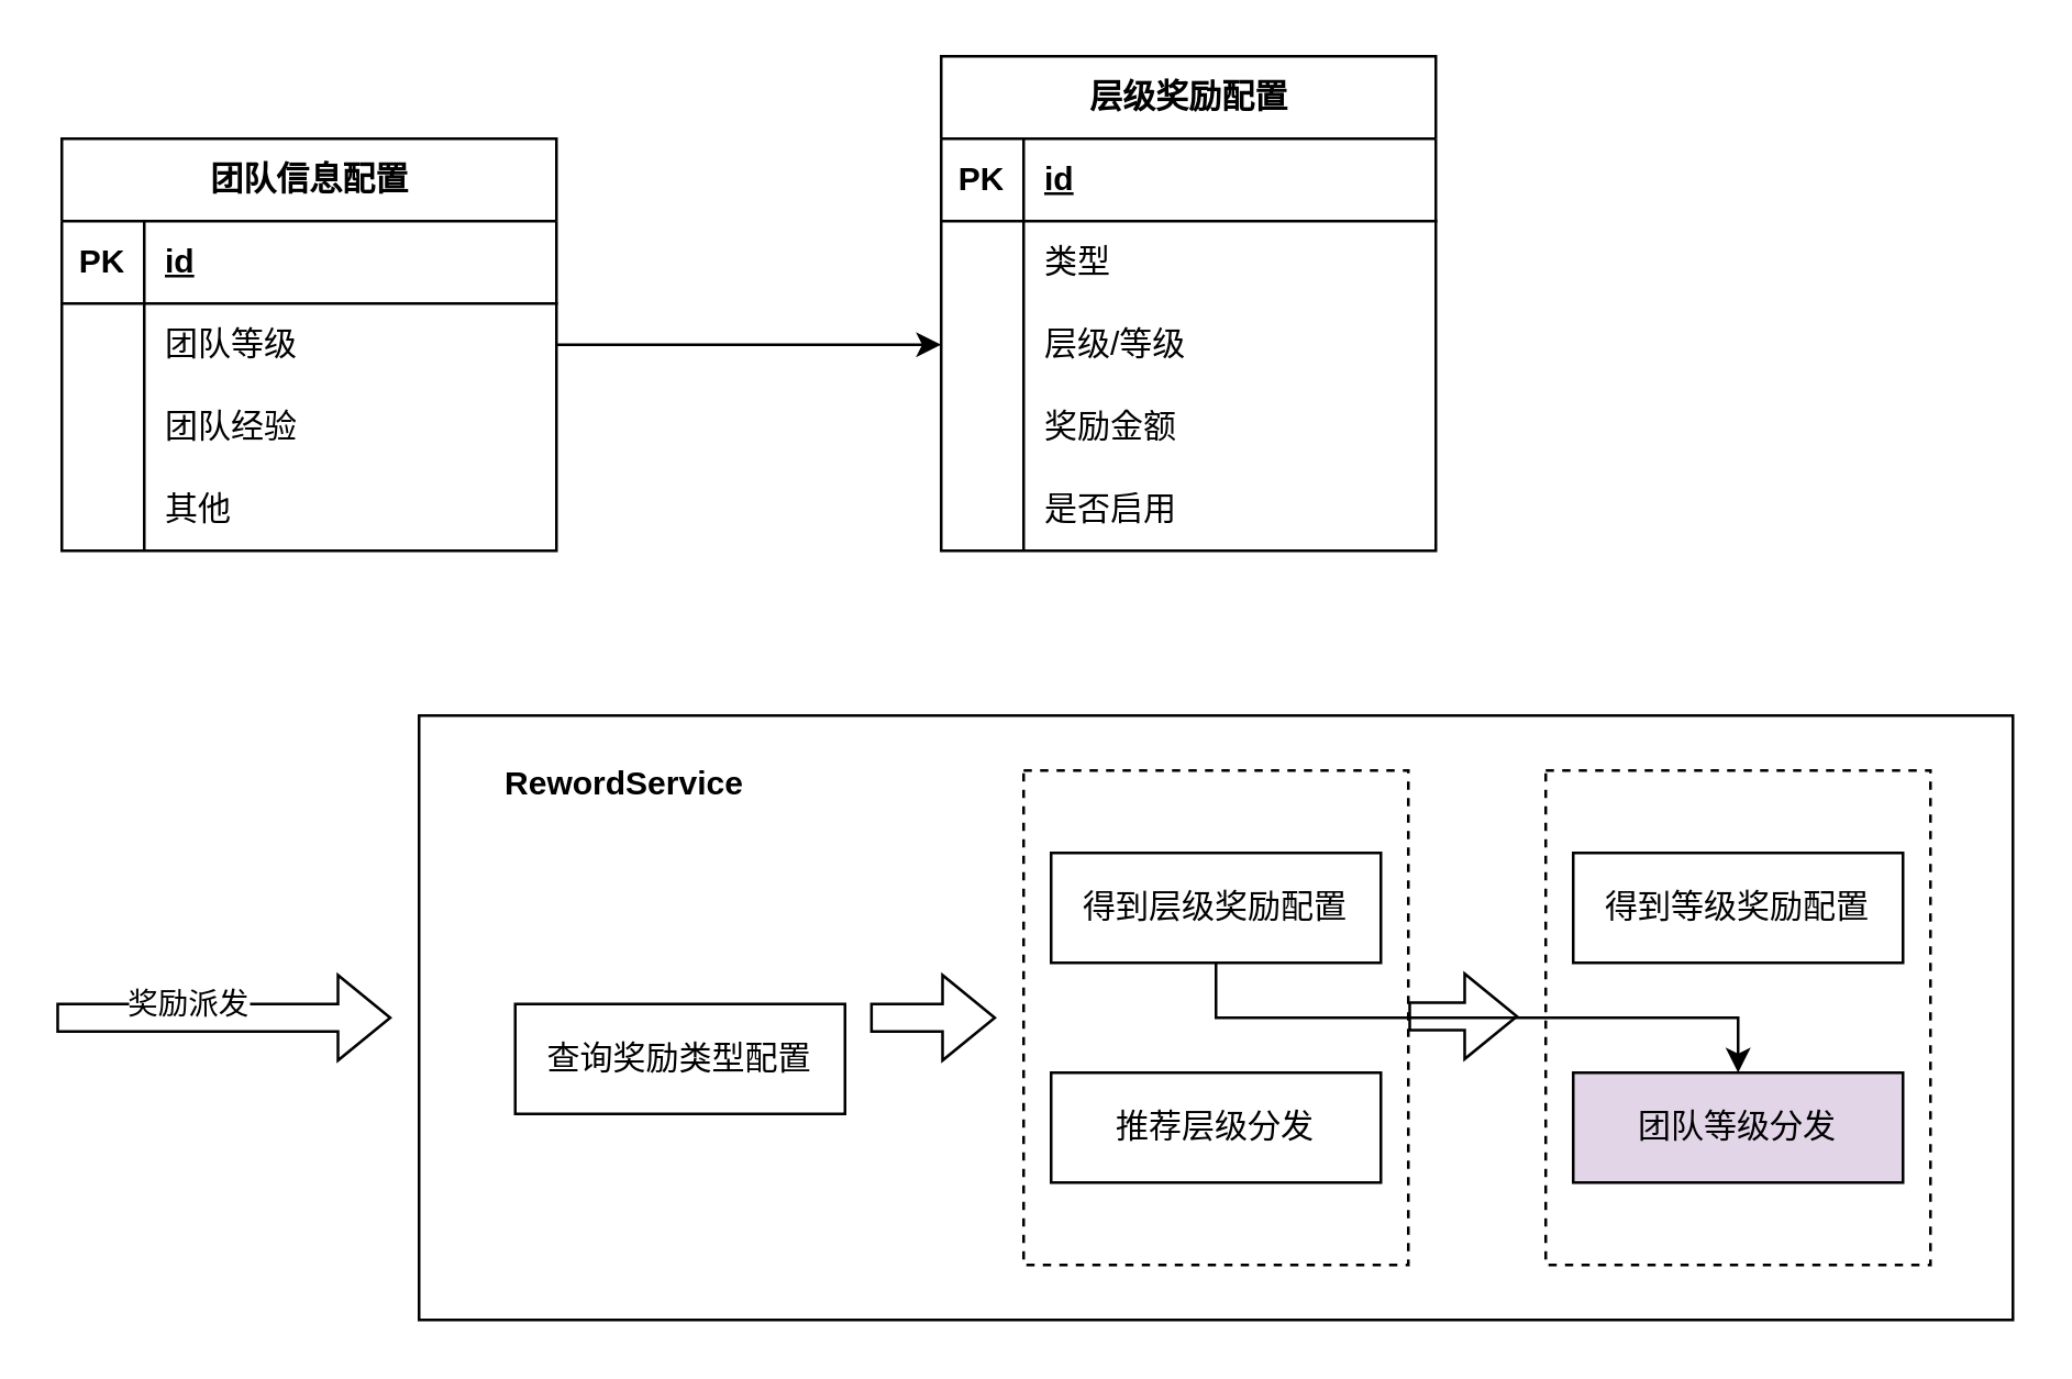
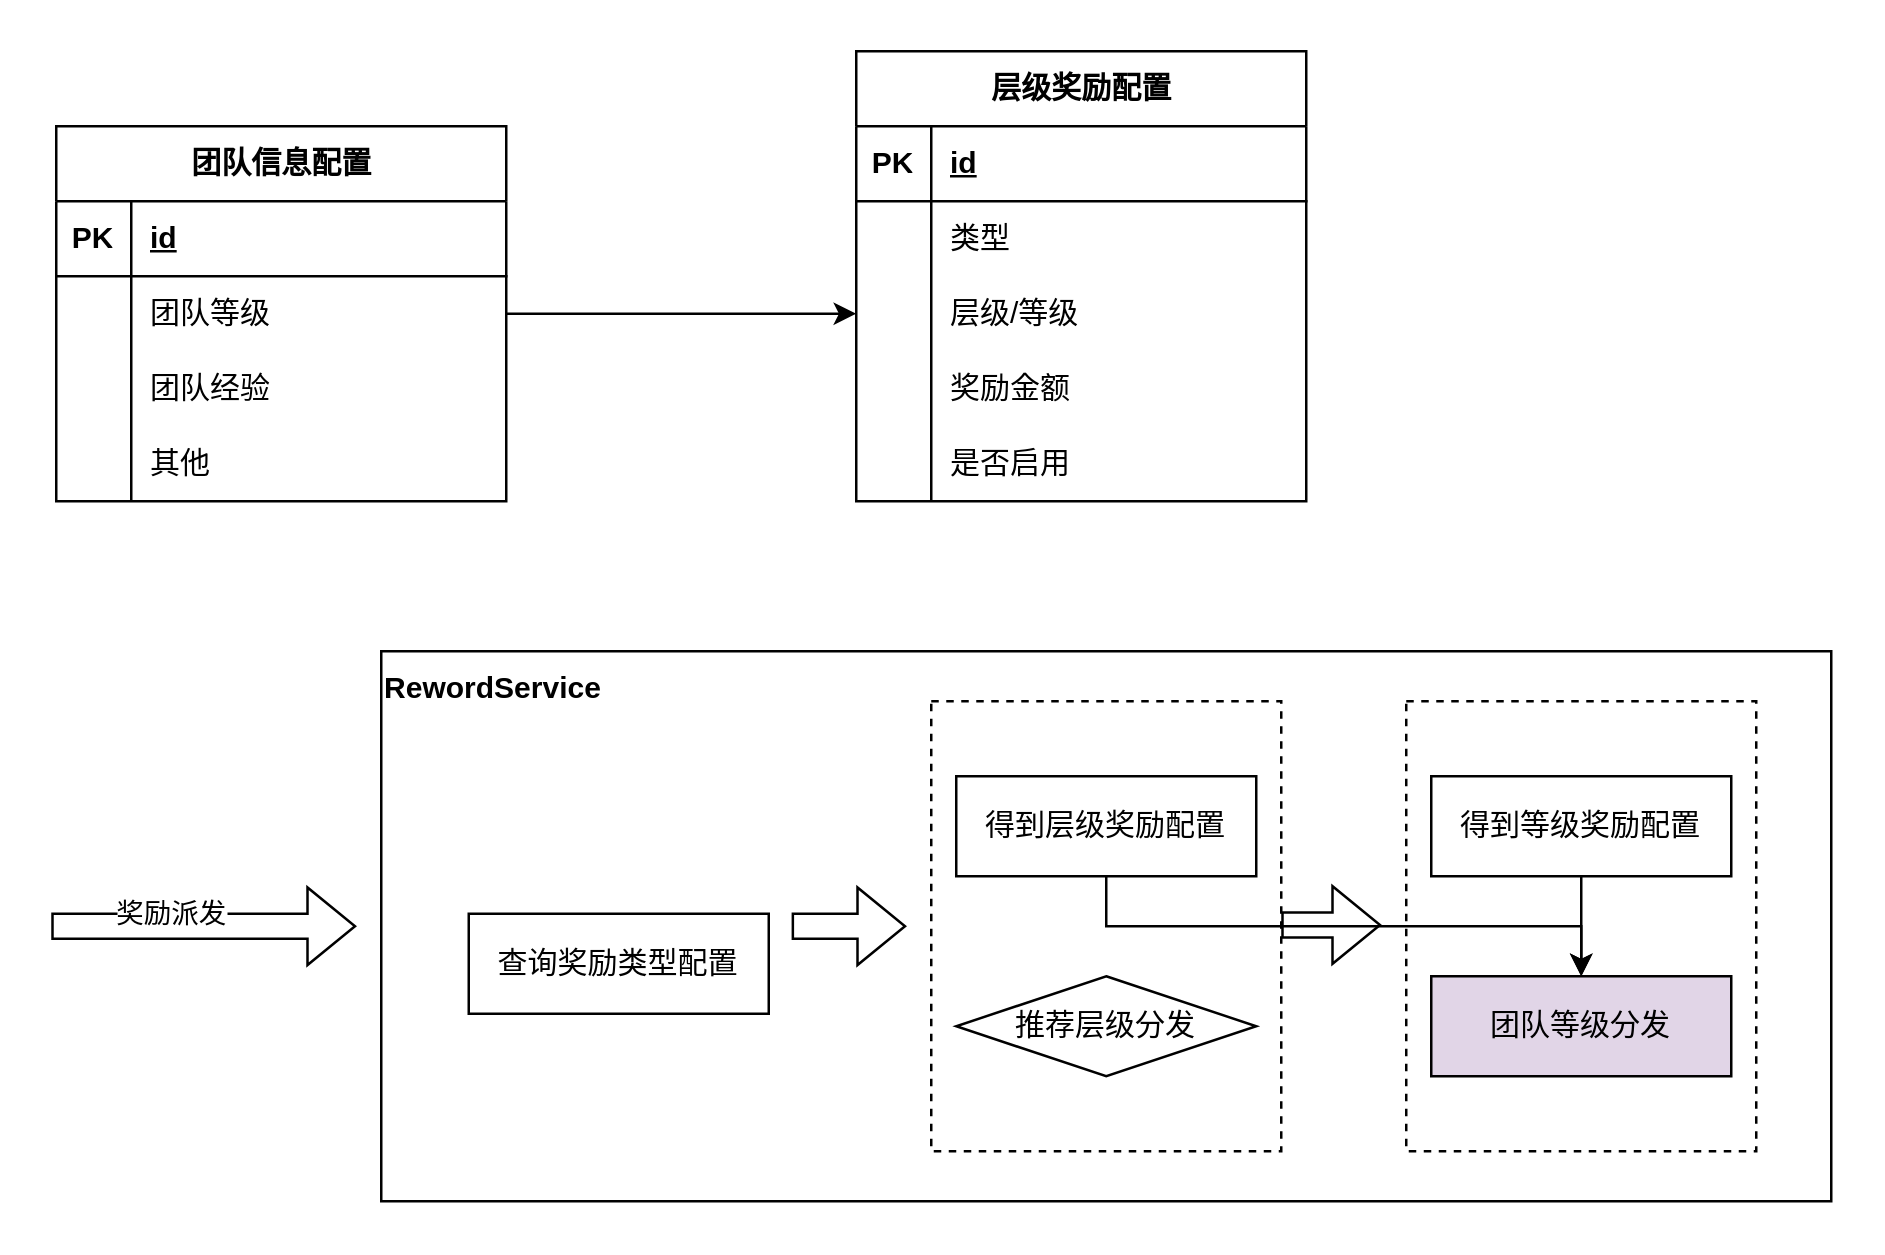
  <mxCell id="0" />
  <mxCell id="1" parent="0" />
  <mxCell id="2" value="" style="rounded=0;whiteSpace=wrap;html=1;fillColor=none;" vertex="1" parent="1"><mxGeometry x="152" y="260" width="580" height="220" as="geometry" /></mxCell>
  <mxCell id="3" value="" style="rounded=0;whiteSpace=wrap;html=1;fillColor=none;dashed=1;" vertex="1" parent="1"><mxGeometry x="372" y="280" width="140" height="180" as="geometry" /></mxCell>
  <mxCell id="4" value="层级奖励配置" style="shape=table;startSize=30;container=1;collapsible=1;childLayout=tableLayout;fixedRows=1;rowLines=0;fontStyle=1;align=center;resizeLast=1;html=1;" vertex="1" parent="1"><mxGeometry x="342" y="20" width="180" height="180" as="geometry"><mxRectangle x="140" y="100" width="110" height="30" as="alternateBounds" /></mxGeometry></mxCell>
  <mxCell id="5" value="" style="shape=tableRow;horizontal=0;startSize=0;swimlaneHead=0;swimlaneBody=0;fillColor=none;collapsible=0;dropTarget=0;points=[[0,0.5],[1,0.5]];portConstraint=eastwest;top=0;left=0;right=0;bottom=1;" vertex="1" parent="4"><mxGeometry y="30" width="180" height="30" as="geometry" /></mxCell>
  <mxCell id="6" value="PK" style="shape=partialRectangle;connectable=0;fillColor=none;top=0;left=0;bottom=0;right=0;fontStyle=1;overflow=hidden;whiteSpace=wrap;html=1;" vertex="1" parent="5"><mxGeometry width="30" height="30" as="geometry"><mxRectangle width="30" height="30" as="alternateBounds" /></mxGeometry></mxCell>
  <mxCell id="7" value="id" style="shape=partialRectangle;connectable=0;fillColor=none;top=0;left=0;bottom=0;right=0;align=left;spacingLeft=6;fontStyle=5;overflow=hidden;whiteSpace=wrap;html=1;" vertex="1" parent="5"><mxGeometry x="30" width="150" height="30" as="geometry"><mxRectangle width="150" height="30" as="alternateBounds" /></mxGeometry></mxCell>
  <mxCell id="8" value="" style="shape=tableRow;horizontal=0;startSize=0;swimlaneHead=0;swimlaneBody=0;fillColor=none;collapsible=0;dropTarget=0;points=[[0,0.5],[1,0.5]];portConstraint=eastwest;top=0;left=0;right=0;bottom=0;" vertex="1" parent="4"><mxGeometry y="60" width="180" height="30" as="geometry" /></mxCell>
  <mxCell id="9" value="" style="shape=partialRectangle;connectable=0;fillColor=none;top=0;left=0;bottom=0;right=0;editable=1;overflow=hidden;whiteSpace=wrap;html=1;" vertex="1" parent="8"><mxGeometry width="30" height="30" as="geometry"><mxRectangle width="30" height="30" as="alternateBounds" /></mxGeometry></mxCell>
  <mxCell id="10" value="类型" style="shape=partialRectangle;connectable=0;fillColor=none;top=0;left=0;bottom=0;right=0;align=left;spacingLeft=6;overflow=hidden;whiteSpace=wrap;html=1;" vertex="1" parent="8"><mxGeometry x="30" width="150" height="30" as="geometry"><mxRectangle width="150" height="30" as="alternateBounds" /></mxGeometry></mxCell>
  <mxCell id="11" value="" style="shape=tableRow;horizontal=0;startSize=0;swimlaneHead=0;swimlaneBody=0;fillColor=none;collapsible=0;dropTarget=0;points=[[0,0.5],[1,0.5]];portConstraint=eastwest;top=0;left=0;right=0;bottom=0;" vertex="1" parent="4"><mxGeometry y="90" width="180" height="30" as="geometry" /></mxCell>
  <mxCell id="12" value="" style="shape=partialRectangle;connectable=0;fillColor=none;top=0;left=0;bottom=0;right=0;editable=1;overflow=hidden;whiteSpace=wrap;html=1;" vertex="1" parent="11"><mxGeometry width="30" height="30" as="geometry"><mxRectangle width="30" height="30" as="alternateBounds" /></mxGeometry></mxCell>
  <mxCell id="13" value="层级/等级" style="shape=partialRectangle;connectable=0;fillColor=none;top=0;left=0;bottom=0;right=0;align=left;spacingLeft=6;overflow=hidden;whiteSpace=wrap;html=1;" vertex="1" parent="11"><mxGeometry x="30" width="150" height="30" as="geometry"><mxRectangle width="150" height="30" as="alternateBounds" /></mxGeometry></mxCell>
  <mxCell id="14" value="" style="shape=tableRow;horizontal=0;startSize=0;swimlaneHead=0;swimlaneBody=0;fillColor=none;collapsible=0;dropTarget=0;points=[[0,0.5],[1,0.5]];portConstraint=eastwest;top=0;left=0;right=0;bottom=0;" vertex="1" parent="4"><mxGeometry y="120" width="180" height="30" as="geometry" /></mxCell>
  <mxCell id="15" value="" style="shape=partialRectangle;connectable=0;fillColor=none;top=0;left=0;bottom=0;right=0;editable=1;overflow=hidden;whiteSpace=wrap;html=1;" vertex="1" parent="14"><mxGeometry width="30" height="30" as="geometry"><mxRectangle width="30" height="30" as="alternateBounds" /></mxGeometry></mxCell>
  <mxCell id="16" value="奖励金额" style="shape=partialRectangle;connectable=0;fillColor=none;top=0;left=0;bottom=0;right=0;align=left;spacingLeft=6;overflow=hidden;whiteSpace=wrap;html=1;" vertex="1" parent="14"><mxGeometry x="30" width="150" height="30" as="geometry"><mxRectangle width="150" height="30" as="alternateBounds" /></mxGeometry></mxCell>
  <mxCell id="17" style="shape=tableRow;horizontal=0;startSize=0;swimlaneHead=0;swimlaneBody=0;fillColor=none;collapsible=0;dropTarget=0;points=[[0,0.5],[1,0.5]];portConstraint=eastwest;top=0;left=0;right=0;bottom=0;" vertex="1" parent="4"><mxGeometry y="150" width="180" height="30" as="geometry" /></mxCell>
  <mxCell id="18" style="shape=partialRectangle;connectable=0;fillColor=none;top=0;left=0;bottom=0;right=0;editable=1;overflow=hidden;whiteSpace=wrap;html=1;" vertex="1" parent="17"><mxGeometry width="30" height="30" as="geometry"><mxRectangle width="30" height="30" as="alternateBounds" /></mxGeometry></mxCell>
  <mxCell id="19" value="是否启用" style="shape=partialRectangle;connectable=0;fillColor=none;top=0;left=0;bottom=0;right=0;align=left;spacingLeft=6;overflow=hidden;whiteSpace=wrap;html=1;" vertex="1" parent="17"><mxGeometry x="30" width="150" height="30" as="geometry"><mxRectangle width="150" height="30" as="alternateBounds" /></mxGeometry></mxCell>
  <mxCell id="20" value="团队信息配置" style="shape=table;startSize=30;container=1;collapsible=1;childLayout=tableLayout;fixedRows=1;rowLines=0;fontStyle=1;align=center;resizeLast=1;html=1;" vertex="1" parent="1"><mxGeometry x="22" y="50" width="180" height="150" as="geometry" /></mxCell>
  <mxCell id="21" value="" style="shape=tableRow;horizontal=0;startSize=0;swimlaneHead=0;swimlaneBody=0;fillColor=none;collapsible=0;dropTarget=0;points=[[0,0.5],[1,0.5]];portConstraint=eastwest;top=0;left=0;right=0;bottom=1;" vertex="1" parent="20"><mxGeometry y="30" width="180" height="30" as="geometry" /></mxCell>
  <mxCell id="22" value="PK" style="shape=partialRectangle;connectable=0;fillColor=none;top=0;left=0;bottom=0;right=0;fontStyle=1;overflow=hidden;whiteSpace=wrap;html=1;" vertex="1" parent="21"><mxGeometry width="30" height="30" as="geometry"><mxRectangle width="30" height="30" as="alternateBounds" /></mxGeometry></mxCell>
  <mxCell id="23" value="id" style="shape=partialRectangle;connectable=0;fillColor=none;top=0;left=0;bottom=0;right=0;align=left;spacingLeft=6;fontStyle=5;overflow=hidden;whiteSpace=wrap;html=1;" vertex="1" parent="21"><mxGeometry x="30" width="150" height="30" as="geometry"><mxRectangle width="150" height="30" as="alternateBounds" /></mxGeometry></mxCell>
  <mxCell id="24" value="" style="shape=tableRow;horizontal=0;startSize=0;swimlaneHead=0;swimlaneBody=0;fillColor=none;collapsible=0;dropTarget=0;points=[[0,0.5],[1,0.5]];portConstraint=eastwest;top=0;left=0;right=0;bottom=0;" vertex="1" parent="20"><mxGeometry y="60" width="180" height="30" as="geometry" /></mxCell>
  <mxCell id="25" value="" style="shape=partialRectangle;connectable=0;fillColor=none;top=0;left=0;bottom=0;right=0;editable=1;overflow=hidden;whiteSpace=wrap;html=1;" vertex="1" parent="24"><mxGeometry width="30" height="30" as="geometry"><mxRectangle width="30" height="30" as="alternateBounds" /></mxGeometry></mxCell>
  <mxCell id="26" value="团队等级" style="shape=partialRectangle;connectable=0;fillColor=none;top=0;left=0;bottom=0;right=0;align=left;spacingLeft=6;overflow=hidden;whiteSpace=wrap;html=1;" vertex="1" parent="24"><mxGeometry x="30" width="150" height="30" as="geometry"><mxRectangle width="150" height="30" as="alternateBounds" /></mxGeometry></mxCell>
  <mxCell id="27" value="" style="shape=tableRow;horizontal=0;startSize=0;swimlaneHead=0;swimlaneBody=0;fillColor=none;collapsible=0;dropTarget=0;points=[[0,0.5],[1,0.5]];portConstraint=eastwest;top=0;left=0;right=0;bottom=0;" vertex="1" parent="20"><mxGeometry y="90" width="180" height="30" as="geometry" /></mxCell>
  <mxCell id="28" value="" style="shape=partialRectangle;connectable=0;fillColor=none;top=0;left=0;bottom=0;right=0;editable=1;overflow=hidden;whiteSpace=wrap;html=1;" vertex="1" parent="27"><mxGeometry width="30" height="30" as="geometry"><mxRectangle width="30" height="30" as="alternateBounds" /></mxGeometry></mxCell>
  <mxCell id="29" value="团队经验" style="shape=partialRectangle;connectable=0;fillColor=none;top=0;left=0;bottom=0;right=0;align=left;spacingLeft=6;overflow=hidden;whiteSpace=wrap;html=1;" vertex="1" parent="27"><mxGeometry x="30" width="150" height="30" as="geometry"><mxRectangle width="150" height="30" as="alternateBounds" /></mxGeometry></mxCell>
  <mxCell id="30" value="" style="shape=tableRow;horizontal=0;startSize=0;swimlaneHead=0;swimlaneBody=0;fillColor=none;collapsible=0;dropTarget=0;points=[[0,0.5],[1,0.5]];portConstraint=eastwest;top=0;left=0;right=0;bottom=0;" vertex="1" parent="20"><mxGeometry y="120" width="180" height="30" as="geometry" /></mxCell>
  <mxCell id="31" value="" style="shape=partialRectangle;connectable=0;fillColor=none;top=0;left=0;bottom=0;right=0;editable=1;overflow=hidden;whiteSpace=wrap;html=1;" vertex="1" parent="30"><mxGeometry width="30" height="30" as="geometry"><mxRectangle width="30" height="30" as="alternateBounds" /></mxGeometry></mxCell>
  <mxCell id="32" value="其他" style="shape=partialRectangle;connectable=0;fillColor=none;top=0;left=0;bottom=0;right=0;align=left;spacingLeft=6;overflow=hidden;whiteSpace=wrap;html=1;" vertex="1" parent="30"><mxGeometry x="30" width="150" height="30" as="geometry"><mxRectangle width="150" height="30" as="alternateBounds" /></mxGeometry></mxCell>
  <mxCell id="33" style="edgeStyle=orthogonalEdgeStyle;rounded=0;orthogonalLoop=1;jettySize=auto;html=1;exitX=1;exitY=0.5;exitDx=0;exitDy=0;" edge="1" parent="1" source="24" target="11"><mxGeometry relative="1" as="geometry" /></mxCell>
  <mxCell id="34" value="查询奖励类型配置" style="rounded=0;whiteSpace=wrap;html=1;" vertex="1" parent="1"><mxGeometry x="187" y="365" width="120" height="40" as="geometry" /></mxCell>
  <mxCell id="35" style="edgeStyle=orthogonalEdgeStyle;rounded=0;orthogonalLoop=1;jettySize=auto;html=1;exitX=0.5;exitY=1;exitDx=0;exitDy=0;" edge="1" parent="1" source="36" target="40"><mxGeometry relative="1" as="geometry" /></mxCell>
  <mxCell id="36" value="得到层级奖励配置" style="rounded=0;whiteSpace=wrap;html=1;" vertex="1" parent="1"><mxGeometry x="382" y="310" width="120" height="40" as="geometry" /></mxCell>
- <mxCell id="37" value="推荐层级分发" style="rounded=0;whiteSpace=wrap;html=1;" vertex="1" parent="1"><mxGeometry x="382" y="390" width="120" height="40" as="geometry" /></mxCell>
+ <mxCell id="37" value="推荐层级分发" style="rhombus;whiteSpace=wrap;html=1;" vertex="1" parent="1"><mxGeometry x="382" y="390" width="120" height="40" as="geometry" /></mxCell>
+ <mxCell id="38" style="edgeStyle=orthogonalEdgeStyle;rounded=0;orthogonalLoop=1;jettySize=auto;html=1;exitX=0.5;exitY=1;exitDx=0;exitDy=0;entryX=0.5;entryY=0;entryDx=0;entryDy=0;" edge="1" parent="1" source="39" target="40"><mxGeometry relative="1" as="geometry" /></mxCell>
  <mxCell id="39" value="得到等级奖励配置" style="rounded=0;whiteSpace=wrap;html=1;" vertex="1" parent="1"><mxGeometry x="572" y="310" width="120" height="40" as="geometry" /></mxCell>
  <mxCell id="40" value="团队等级分发" style="rounded=0;whiteSpace=wrap;html=1;fillColor=#e1d5e7;" vertex="1" parent="1"><mxGeometry x="572" y="390" width="120" height="40" as="geometry" /></mxCell>
  <mxCell id="41" value="" style="shape=flexArrow;endArrow=classic;html=1;rounded=0;" edge="1" parent="1"><mxGeometry width="50" height="50" relative="1" as="geometry"><mxPoint x="20" y="370" as="sourcePoint" /><mxPoint x="142" y="370" as="targetPoint" /></mxGeometry></mxCell>
  <mxCell id="42" value="奖励派发" style="edgeLabel;html=1;align=center;verticalAlign=middle;resizable=0;points=[];" vertex="1" connectable="0" parent="41"><mxGeometry x="-0.23" y="6" relative="1" as="geometry"><mxPoint as="offset" /></mxGeometry></mxCell>
- <mxCell id="43" value="RewordService" style="text;html=1;align=center;verticalAlign=middle;whiteSpace=wrap;rounded=0;fontStyle=1" vertex="1" parent="1"><mxGeometry x="182" y="270" width="90" height="30" as="geometry" /></mxCell>
+ <mxCell id="43" value="RewordService" style="text;html=1;align=center;verticalAlign=middle;whiteSpace=wrap;rounded=0;fontStyle=1" vertex="1" parent="1"><mxGeometry x="152" y="260" width="90" height="30" as="geometry" /></mxCell>
  <mxCell id="44" value="" style="shape=flexArrow;endArrow=classic;html=1;rounded=0;exitX=0.283;exitY=0.5;exitDx=0;exitDy=0;exitPerimeter=0;" edge="1" parent="1" source="2"><mxGeometry width="50" height="50" relative="1" as="geometry"><mxPoint x="402" y="360" as="sourcePoint" /><mxPoint x="362" y="370" as="targetPoint" /></mxGeometry></mxCell>
  <mxCell id="45" value="" style="shape=flexArrow;endArrow=classic;html=1;rounded=0;exitX=0.283;exitY=0.5;exitDx=0;exitDy=0;exitPerimeter=0;" edge="1" parent="1"><mxGeometry width="50" height="50" relative="1" as="geometry"><mxPoint x="512" y="369.5" as="sourcePoint" /><mxPoint x="552" y="369.5" as="targetPoint" /></mxGeometry></mxCell>
  <mxCell id="46" value="" style="rounded=0;whiteSpace=wrap;html=1;fillColor=none;dashed=1;" vertex="1" parent="1"><mxGeometry x="562" y="280" width="140" height="180" as="geometry" /></mxCell>
